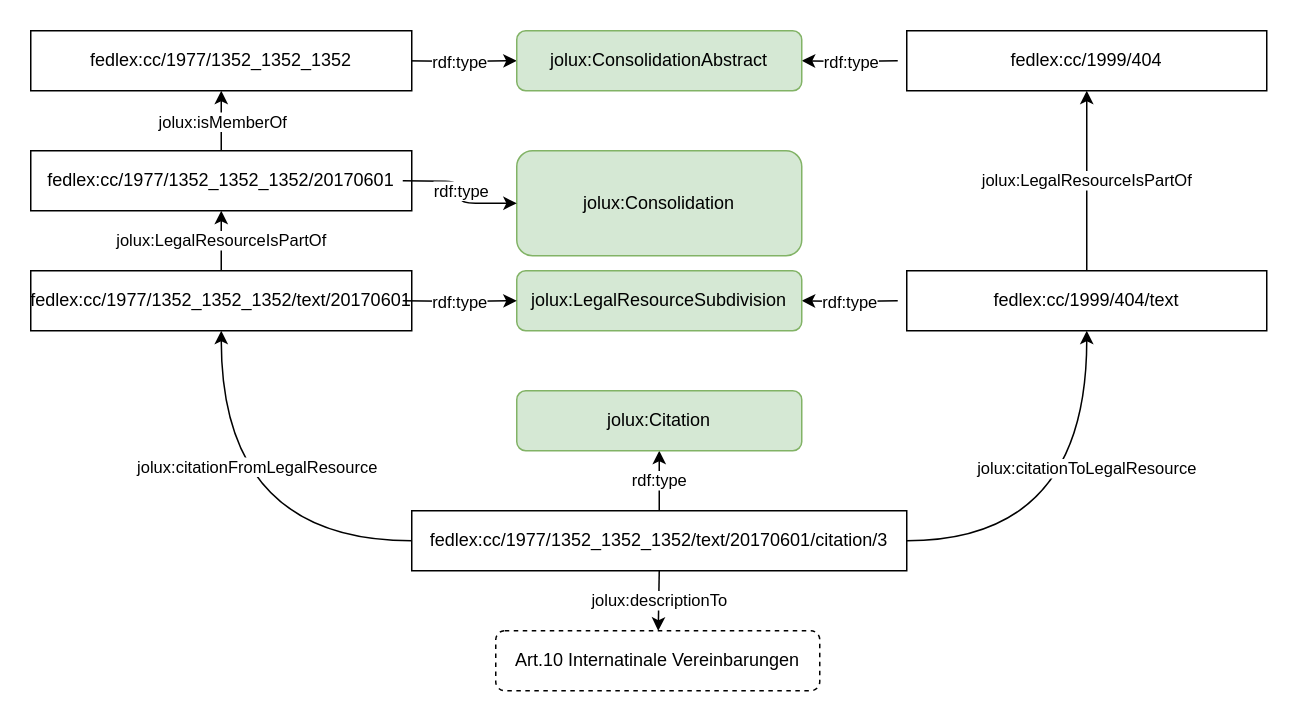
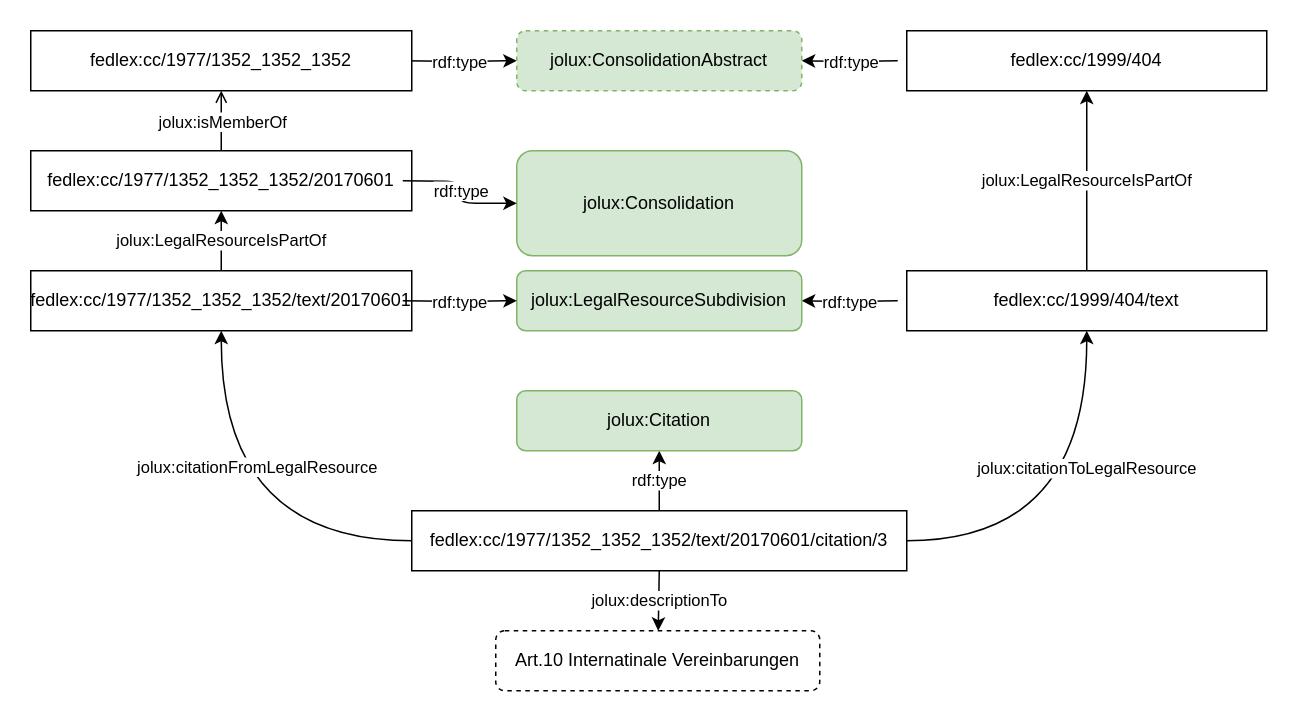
  <mxCell id="0" />
  <mxCell id="1" parent="0" />
  <mxCell id="2" style="edgeStyle=orthogonalEdgeStyle;html=1;exitX=1;exitY=0.5;exitDx=0;exitDy=0;entryX=0;entryY=0.5;entryDx=0;entryDy=0;" parent="1" target="20" edge="1"><mxGeometry relative="1" as="geometry"><mxPoint x="-52" y="40" as="targetPoint" /><mxPoint x="268" y="40" as="sourcePoint" /></mxGeometry></mxCell>
  <mxCell id="3" value="&lt;div&gt;rdf:type&lt;/div&gt;" style="edgeLabel;html=1;align=center;verticalAlign=middle;resizable=0;points=[];" parent="2" vertex="1" connectable="0"><mxGeometry relative="1" as="geometry"><mxPoint as="offset" /></mxGeometry></mxCell>
  <mxCell id="4" value="fedlex:cc/1977/1352_1352_1352" style="rounded=0;whiteSpace=wrap;html=1;" parent="1" vertex="1"><mxGeometry x="20" y="20" width="254" height="40" as="geometry" /></mxCell>
- <mxCell id="5" style="edgeStyle=orthogonalEdgeStyle;html=1;exitX=0.5;exitY=0;exitDx=0;exitDy=0;rounded=0;entryX=0.5;entryY=1;entryDx=0;entryDy=0;" parent="1" source="8" target="4" edge="1"><mxGeometry relative="1" as="geometry"><mxPoint x="214" y="20" as="targetPoint" /></mxGeometry></mxCell>
+ <mxCell id="5" style="edgeStyle=orthogonalEdgeStyle;html=1;exitX=0.5;exitY=0;exitDx=0;exitDy=0;rounded=0;entryX=0.5;entryY=1;entryDx=0;entryDy=0;endArrow=open;" parent="1" source="8" target="4" edge="1"><mxGeometry relative="1" as="geometry"><mxPoint x="214" y="20" as="targetPoint" /></mxGeometry></mxCell>
  <mxCell id="6" value="jolux:isMemberOf" style="edgeLabel;html=1;align=center;verticalAlign=middle;resizable=0;points=[];" parent="5" vertex="1" connectable="0"><mxGeometry relative="1" as="geometry"><mxPoint as="offset" /></mxGeometry></mxCell>
  <mxCell id="7" value="jolux:LegalResourceIsPartOf" style="edgeStyle=none;html=1;exitX=0.5;exitY=0;exitDx=0;exitDy=0;entryX=0.5;entryY=1;entryDx=0;entryDy=0;" parent="1" source="9" target="8" edge="1"><mxGeometry relative="1" as="geometry"><mxPoint x="204" y="160" as="targetPoint" /></mxGeometry></mxCell>
  <mxCell id="8" value="fedlex:cc/1977/1352_1352_1352/20170601" style="rounded=0;whiteSpace=wrap;html=1;" parent="1" vertex="1"><mxGeometry x="20" y="100" width="254" height="40" as="geometry" /></mxCell>
  <mxCell id="9" value="fedlex:cc/1977/1352_1352_1352/text/20170601" style="rounded=0;whiteSpace=wrap;html=1;" parent="1" vertex="1"><mxGeometry x="20" y="180" width="254" height="40" as="geometry" /></mxCell>
  <mxCell id="10" value="rdf:type" style="edgeStyle=orthogonalEdgeStyle;curved=1;html=1;exitX=0.5;exitY=0;exitDx=0;exitDy=0;" parent="1" source="15" target="16" edge="1"><mxGeometry relative="1" as="geometry" /></mxCell>
  <mxCell id="11" style="edgeStyle=orthogonalEdgeStyle;curved=1;html=1;entryX=0.5;entryY=1;entryDx=0;entryDy=0;exitX=0;exitY=0.5;exitDx=0;exitDy=0;" parent="1" source="15" target="9" edge="1"><mxGeometry relative="1" as="geometry" /></mxCell>
  <mxCell id="12" value="jolux:citationFromLegalResource" style="edgeLabel;html=1;align=center;verticalAlign=middle;resizable=0;points=[];" parent="11" vertex="1" connectable="0"><mxGeometry x="-0.22" y="-11" relative="1" as="geometry"><mxPoint y="-39" as="offset" /></mxGeometry></mxCell>
  <mxCell id="13" value="jolux:citationToLegalResource" style="edgeStyle=orthogonalEdgeStyle;curved=1;html=1;entryX=0.5;entryY=1;entryDx=0;entryDy=0;exitX=1;exitY=0.5;exitDx=0;exitDy=0;" parent="1" source="15" target="23" edge="1"><mxGeometry x="0.291" relative="1" as="geometry"><mxPoint as="offset" /></mxGeometry></mxCell>
  <mxCell id="14" value="jolux:descriptionTo" style="edgeStyle=none;html=1;exitX=0.5;exitY=1;exitDx=0;exitDy=0;" parent="1" source="15" target="30" edge="1"><mxGeometry relative="1" as="geometry" /></mxCell>
  <mxCell id="15" value="fedlex:cc/1977/1352_1352_1352/text/20170601/citation/3" style="rounded=0;whiteSpace=wrap;html=1;" parent="1" vertex="1"><mxGeometry x="274" y="340" width="330" height="40" as="geometry" /></mxCell>
  <mxCell id="16" value="jolux:Citation" style="rounded=1;whiteSpace=wrap;html=1;fillColor=#d5e8d4;strokeColor=#82b366;" parent="1" vertex="1"><mxGeometry x="344" y="260" width="190" height="40" as="geometry" /></mxCell>
  <mxCell id="17" style="edgeStyle=orthogonalEdgeStyle;html=1;exitX=0;exitY=0.5;exitDx=0;exitDy=0;entryX=1;entryY=0.5;entryDx=0;entryDy=0;" parent="1" target="20" edge="1"><mxGeometry relative="1" as="geometry"><mxPoint x="598" y="40" as="sourcePoint" /></mxGeometry></mxCell>
  <mxCell id="18" value="&lt;div&gt;rdf:type&lt;/div&gt;" style="edgeLabel;html=1;align=center;verticalAlign=middle;resizable=0;points=[];" parent="17" vertex="1" connectable="0"><mxGeometry relative="1" as="geometry"><mxPoint as="offset" /></mxGeometry></mxCell>
  <mxCell id="19" value="fedlex:cc/1999/404" style="rounded=0;whiteSpace=wrap;html=1;" parent="1" vertex="1"><mxGeometry x="604" y="20" width="240" height="40" as="geometry" /></mxCell>
- <mxCell id="20" value="jolux:ConsolidationAbstract" style="rounded=1;whiteSpace=wrap;html=1;fillColor=#d5e8d4;strokeColor=#82b366;" parent="1" vertex="1"><mxGeometry x="344" y="20" width="190" height="40" as="geometry" /></mxCell>
+ <mxCell id="20" value="jolux:ConsolidationAbstract" style="rounded=1;whiteSpace=wrap;html=1;fillColor=#d5e8d4;strokeColor=#82b366;dashed=1;" parent="1" vertex="1"><mxGeometry x="344" y="20" width="190" height="40" as="geometry" /></mxCell>
  <mxCell id="21" value="jolux:LegalResourceIsPartOf" style="edgeStyle=none;html=1;exitX=0.5;exitY=0;exitDx=0;exitDy=0;entryX=0.5;entryY=1;entryDx=0;entryDy=0;" parent="1" source="23" target="19" edge="1"><mxGeometry relative="1" as="geometry"><mxPoint x="724" y="140" as="targetPoint" /></mxGeometry></mxCell>
  <mxCell id="22" value="jolux:Consolidation" style="rounded=1;whiteSpace=wrap;html=1;fillColor=#d5e8d4;strokeColor=#82b366;" parent="1" vertex="1"><mxGeometry x="344" y="100" width="190" height="70" as="geometry" /></mxCell>
  <mxCell id="23" value="fedlex:cc/1999/404/text" style="rounded=0;whiteSpace=wrap;html=1;" parent="1" vertex="1"><mxGeometry x="604" y="180" width="240" height="40" as="geometry" /></mxCell>
  <mxCell id="24" value="rdf:type" style="edgeStyle=orthogonalEdgeStyle;rounded=0;html=1;exitX=0;exitY=0.5;exitDx=0;exitDy=0;entryX=1;entryY=0.5;entryDx=0;entryDy=0;" parent="1" target="25" edge="1"><mxGeometry relative="1" as="geometry"><mxPoint x="598" y="200" as="sourcePoint" /></mxGeometry></mxCell>
  <mxCell id="25" value="jolux:LegalResourceSubdivision" style="rounded=1;whiteSpace=wrap;html=1;fillColor=#d5e8d4;strokeColor=#82b366;" parent="1" vertex="1"><mxGeometry x="344" y="180" width="190" height="40" as="geometry" /></mxCell>
  <mxCell id="26" style="edgeStyle=orthogonalEdgeStyle;html=1;exitX=1;exitY=0.5;exitDx=0;exitDy=0;entryX=0;entryY=0.5;entryDx=0;entryDy=0;" parent="1" target="22" edge="1"><mxGeometry relative="1" as="geometry"><mxPoint x="268" y="120" as="sourcePoint" /><mxPoint x="368" y="50" as="targetPoint" /></mxGeometry></mxCell>
  <mxCell id="27" value="&lt;div&gt;rdf:type&lt;/div&gt;" style="edgeLabel;html=1;align=center;verticalAlign=middle;resizable=0;points=[];" parent="26" vertex="1" connectable="0"><mxGeometry relative="1" as="geometry"><mxPoint as="offset" /></mxGeometry></mxCell>
  <mxCell id="28" style="edgeStyle=orthogonalEdgeStyle;html=1;exitX=1;exitY=0.5;exitDx=0;exitDy=0;entryX=0;entryY=0.5;entryDx=0;entryDy=0;" parent="1" edge="1" target="25"><mxGeometry relative="1" as="geometry"><mxPoint x="268" y="200" as="sourcePoint" /><mxPoint x="340" y="200" as="targetPoint" /></mxGeometry></mxCell>
  <mxCell id="29" value="&lt;div&gt;rdf:type&lt;/div&gt;" style="edgeLabel;html=1;align=center;verticalAlign=middle;resizable=0;points=[];" parent="28" vertex="1" connectable="0"><mxGeometry relative="1" as="geometry"><mxPoint as="offset" /></mxGeometry></mxCell>
  <mxCell id="30" value="&lt;span style=&quot;&quot;&gt;Art.10 Internatinale Vereinbarungen&lt;br&gt; &lt;/span&gt;" style="rounded=1;whiteSpace=wrap;html=1;dashed=1;" parent="1" vertex="1"><mxGeometry x="330" y="420" width="216" height="40" as="geometry" /></mxCell>
